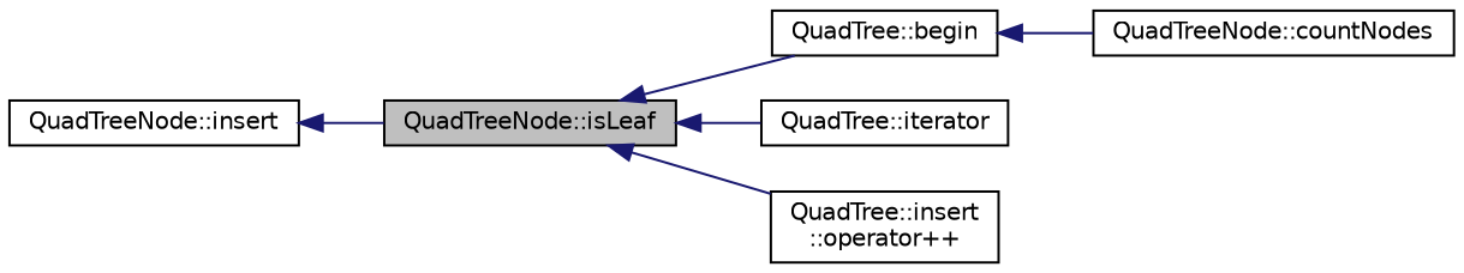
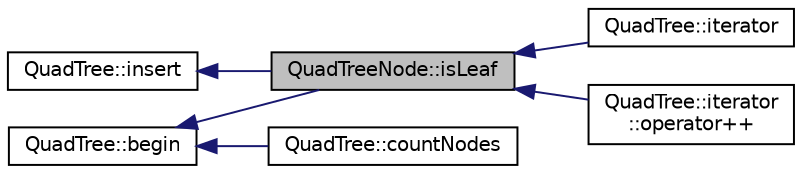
  digraph {
    rankdir=LR
    node [color=black fillcolor=white fontname=Helvetica fontsize=10 shape=record style=filled]
    edge [color=midnightblue dir=back fontname=Helvetica fontsize=10 labelfontname=Helvetica labelfontsize=10 style=solid]
    n1 [fillcolor=grey75 fontcolor=black height=0.2 label="QuadTreeNode::isLeaf" width=0.4]
    n2 [height=0.2 label="QuadTree::begin" width=0.4]
    n3 [height=0.2 label="QuadTree::iterator" width=0.4]
-   n4 [height=0.2 label="QuadTree::insert\l::operator++" width=0.4]
-   n5 [height=0.2 label="QuadTreeNode::countNodes" width=0.4]
-   n6 [height=0.2 label="QuadTreeNode::insert" width=0.4]
-   n1 -> n2
+   n4 [height=0.2 label="QuadTree::iterator\l::operator++" width=0.4]
+   n5 [height=0.2 label="QuadTree::countNodes" width=0.4]
+   n6 [height=0.2 label="QuadTree::insert" width=0.4]
+   n2 -> n1
    n1 -> n3
    n1 -> n4
    n2 -> n5
    n6 -> n1
  }
